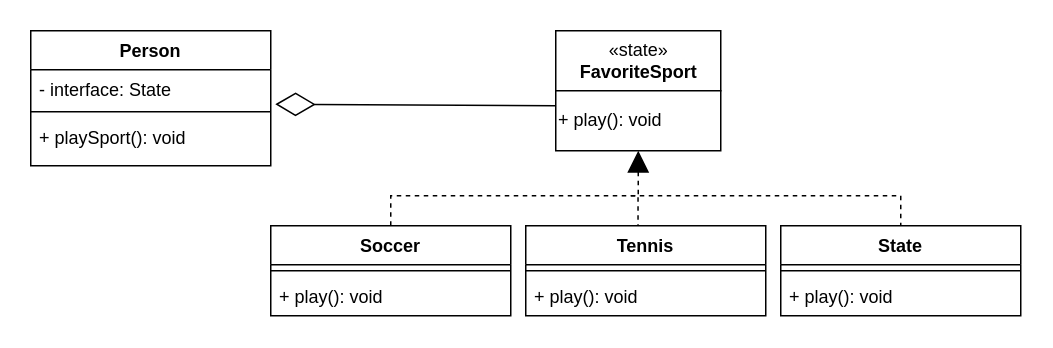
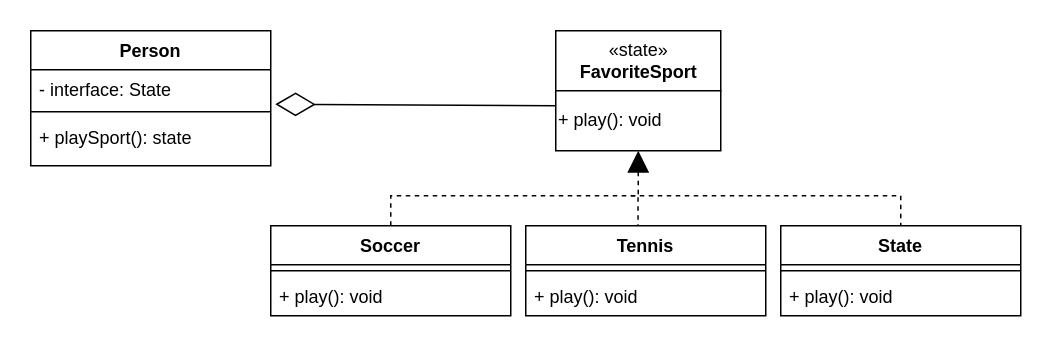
  <mxCell id="0" />
  <mxCell id="1" parent="0" />
  <mxCell id="2" value="Person" style="swimlane;fontStyle=1;align=center;verticalAlign=top;childLayout=stackLayout;horizontal=1;startSize=26;horizontalStack=0;resizeParent=1;resizeParentMax=0;resizeLast=0;collapsible=1;marginBottom=0;" parent="1" vertex="1"><mxGeometry x="20" y="20" width="160" height="90" as="geometry" /></mxCell>
  <mxCell id="3" value="- interface: State" style="text;strokeColor=none;fillColor=none;align=left;verticalAlign=top;spacingLeft=4;spacingRight=4;overflow=hidden;rotatable=0;points=[[0,0.5],[1,0.5]];portConstraint=eastwest;" parent="2" vertex="1"><mxGeometry y="26" width="160" height="24" as="geometry" /></mxCell>
  <mxCell id="4" value="" style="line;strokeWidth=1;fillColor=none;align=left;verticalAlign=middle;spacingTop=-1;spacingLeft=3;spacingRight=3;rotatable=0;labelPosition=right;points=[];portConstraint=eastwest;" parent="2" vertex="1"><mxGeometry y="50" width="160" height="8" as="geometry" /></mxCell>
- <mxCell id="5" value="+ playSport(): void" style="text;strokeColor=none;fillColor=none;align=left;verticalAlign=top;spacingLeft=4;spacingRight=4;overflow=hidden;rotatable=0;points=[[0,0.5],[1,0.5]];portConstraint=eastwest;" parent="2" vertex="1"><mxGeometry y="58" width="160" height="32" as="geometry" /></mxCell>
+ <mxCell id="5" value="+ playSport(): state" style="text;strokeColor=none;fillColor=none;align=left;verticalAlign=top;spacingLeft=4;spacingRight=4;overflow=hidden;rotatable=0;points=[[0,0.5],[1,0.5]];portConstraint=eastwest;" parent="2" vertex="1"><mxGeometry y="58" width="160" height="32" as="geometry" /></mxCell>
  <mxCell id="6" value="" style="group" parent="1" vertex="1" connectable="0"><mxGeometry x="370" y="20" width="110" height="80" as="geometry" /></mxCell>
  <mxCell id="7" value="«state»&lt;br&gt;&lt;b&gt;FavoriteSport&lt;/b&gt;" style="html=1;" parent="6" vertex="1"><mxGeometry width="110" height="40" as="geometry" /></mxCell>
  <mxCell id="8" value="+ play(): void" style="html=1;align=left;" parent="6" vertex="1"><mxGeometry y="40" width="110" height="40" as="geometry" /></mxCell>
  <mxCell id="9" value="Soccer" style="swimlane;fontStyle=1;align=center;verticalAlign=top;childLayout=stackLayout;horizontal=1;startSize=26;horizontalStack=0;resizeParent=1;resizeParentMax=0;resizeLast=0;collapsible=1;marginBottom=0;" parent="1" vertex="1"><mxGeometry x="180" y="150" width="160" height="60" as="geometry" /></mxCell>
  <mxCell id="10" value="" style="line;strokeWidth=1;fillColor=none;align=left;verticalAlign=middle;spacingTop=-1;spacingLeft=3;spacingRight=3;rotatable=0;labelPosition=right;points=[];portConstraint=eastwest;" parent="9" vertex="1"><mxGeometry y="26" width="160" height="8" as="geometry" /></mxCell>
  <mxCell id="11" value="+ play(): void" style="text;strokeColor=none;fillColor=none;align=left;verticalAlign=top;spacingLeft=4;spacingRight=4;overflow=hidden;rotatable=0;points=[[0,0.5],[1,0.5]];portConstraint=eastwest;" parent="9" vertex="1"><mxGeometry y="34" width="160" height="26" as="geometry" /></mxCell>
  <mxCell id="12" value="Tennis" style="swimlane;fontStyle=1;align=center;verticalAlign=top;childLayout=stackLayout;horizontal=1;startSize=26;horizontalStack=0;resizeParent=1;resizeParentMax=0;resizeLast=0;collapsible=1;marginBottom=0;" parent="1" vertex="1"><mxGeometry x="350" y="150" width="160" height="60" as="geometry" /></mxCell>
  <mxCell id="13" value="" style="line;strokeWidth=1;fillColor=none;align=left;verticalAlign=middle;spacingTop=-1;spacingLeft=3;spacingRight=3;rotatable=0;labelPosition=right;points=[];portConstraint=eastwest;" parent="12" vertex="1"><mxGeometry y="26" width="160" height="8" as="geometry" /></mxCell>
  <mxCell id="14" value="+ play(): void" style="text;strokeColor=none;fillColor=none;align=left;verticalAlign=top;spacingLeft=4;spacingRight=4;overflow=hidden;rotatable=0;points=[[0,0.5],[1,0.5]];portConstraint=eastwest;" parent="12" vertex="1"><mxGeometry y="34" width="160" height="26" as="geometry" /></mxCell>
  <mxCell id="15" value="State" style="swimlane;fontStyle=1;align=center;verticalAlign=top;childLayout=stackLayout;horizontal=1;startSize=26;horizontalStack=0;resizeParent=1;resizeParentMax=0;resizeLast=0;collapsible=1;marginBottom=0;" parent="1" vertex="1"><mxGeometry x="520" y="150" width="160" height="60" as="geometry" /></mxCell>
  <mxCell id="16" value="" style="line;strokeWidth=1;fillColor=none;align=left;verticalAlign=middle;spacingTop=-1;spacingLeft=3;spacingRight=3;rotatable=0;labelPosition=right;points=[];portConstraint=eastwest;" parent="15" vertex="1"><mxGeometry y="26" width="160" height="8" as="geometry" /></mxCell>
  <mxCell id="17" value="+ play(): void" style="text;strokeColor=none;fillColor=none;align=left;verticalAlign=top;spacingLeft=4;spacingRight=4;overflow=hidden;rotatable=0;points=[[0,0.5],[1,0.5]];portConstraint=eastwest;" parent="15" vertex="1"><mxGeometry y="34" width="160" height="26" as="geometry" /></mxCell>
  <mxCell id="18" value="" style="endArrow=diamondThin;endFill=0;endSize=24;html=1;entryX=1.019;entryY=0.958;entryDx=0;entryDy=0;entryPerimeter=0;exitX=0;exitY=0.25;exitDx=0;exitDy=0;" parent="1" source="8" target="3" edge="1"><mxGeometry width="160" relative="1" as="geometry"><mxPoint x="310" y="160" as="sourcePoint" /><mxPoint x="470" y="160" as="targetPoint" /></mxGeometry></mxCell>
  <mxCell id="19" value="" style="endArrow=block;dashed=1;endFill=1;endSize=12;html=1;entryX=0.5;entryY=1;entryDx=0;entryDy=0;exitX=0.5;exitY=0;exitDx=0;exitDy=0;rounded=0;" parent="1" source="9" target="8" edge="1"><mxGeometry width="160" relative="1" as="geometry"><mxPoint x="310" y="160" as="sourcePoint" /><mxPoint x="470" y="160" as="targetPoint" /><Array as="points"><mxPoint x="260" y="130" /><mxPoint x="425" y="130" /></Array></mxGeometry></mxCell>
  <mxCell id="20" value="" style="endArrow=none;dashed=1;endFill=0;endSize=12;html=1;entryX=0.5;entryY=0;entryDx=0;entryDy=0;rounded=0;" parent="1" target="15" edge="1"><mxGeometry width="160" relative="1" as="geometry"><mxPoint x="420" y="130" as="sourcePoint" /><mxPoint x="470" y="160" as="targetPoint" /><Array as="points"><mxPoint x="600" y="130" /></Array></mxGeometry></mxCell>
  <mxCell id="21" value="" style="endArrow=none;dashed=1;endFill=0;endSize=12;html=1;" parent="1" edge="1"><mxGeometry width="160" relative="1" as="geometry"><mxPoint x="424.86" y="131" as="sourcePoint" /><mxPoint x="424.86" y="150" as="targetPoint" /></mxGeometry></mxCell>
